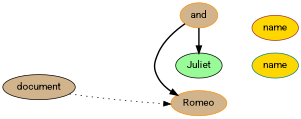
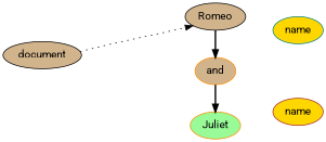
  digraph {
    fontname=Roboto
    rankdir=LR
    node [fillcolor=tan fontname=Roboto style=filled]
    edge [fontname=Roboto style=invis]
-   Romeo [color=darkorange]
+   Romeo [color=black]
    and [color=darkorange]
-   Juliet [color=black fillcolor=palegreen]
+   Juliet [color=darkorange fillcolor=palegreen]
    n4 [color=teal fillcolor=gold label=name]
    fake3 [style=invis fillcolor=""]
    n6 [color=brown fillcolor=gold label=name]
    document [color=black]
    fake2 [style=invis fillcolor=""]
    subgraph sub_1 {
      rank=same
      Romeo
      and
      Juliet
    }
    subgraph sub_2 {
      rank=same
      n4
      fake3
      n6
    }
    subgraph sub_3 {
      Romeo
      and
      Juliet
      document
    }
-   and -> Romeo [minlen=2 style=bold]
+   Romeo -> and [minlen=2 style=bold]
    Romeo -> n4
    Romeo -> fake3
    Romeo -> n6
    and -> Juliet [minlen=2 style=bold]
    and -> n4
    and -> fake3
    and -> n6
    Juliet -> n4
    Juliet -> fake3
    Juliet -> n6
    document -> Romeo [minlen=2 style=dotted]
    document -> Romeo
    document -> and
    document -> Juliet
    fake2 -> Romeo
    fake2 -> and
    fake2 -> Juliet
  }
